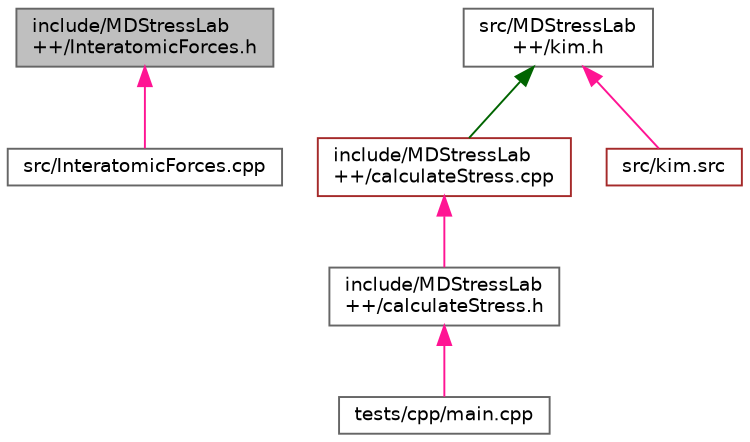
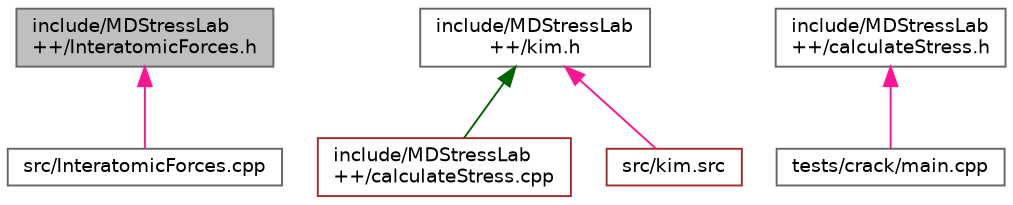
  digraph {
    fontname="DejaVu Sans"
    node [color=gray40 fillcolor=white fontname="DejaVu Sans" fontsize=10 shape=record style=filled]
    edge [color=deeppink dir=back fontname="DejaVu Sans" fontsize=10 labelfontname=Helvetica labelfontsize=10 style=solid]
    n1 [fillcolor=grey75 fontcolor=black height=0.2 label="include/MDStressLab\l++/InteratomicForces.h" width=0.4]
    n2 [height=0.2 label="src/InteratomicForces.cpp" width=0.4]
    n3 [color=brown height=0.2 label="include/MDStressLab\l++/calculateStress.cpp" width=0.4]
    n4 [height=0.2 label="include/MDStressLab\l++/calculateStress.h" width=0.4]
-   n5 [height=0.2 label="src/MDStressLab\l++/kim.h" width=0.4]
+   n5 [height=0.2 label="include/MDStressLab\l++/kim.h" width=0.4]
    n6 [color=brown height=0.2 label="src/kim.src" width=0.4]
-   n7 [height=0.2 label="tests/cpp/main.cpp" width=0.4]
+   n7 [height=0.2 label="tests/crack/main.cpp" width=0.4]
    n1 -> n2
-   n3 -> n4
    n4 -> n7
    n5 -> n3 [color=darkgreen]
    n5 -> n6
  }
